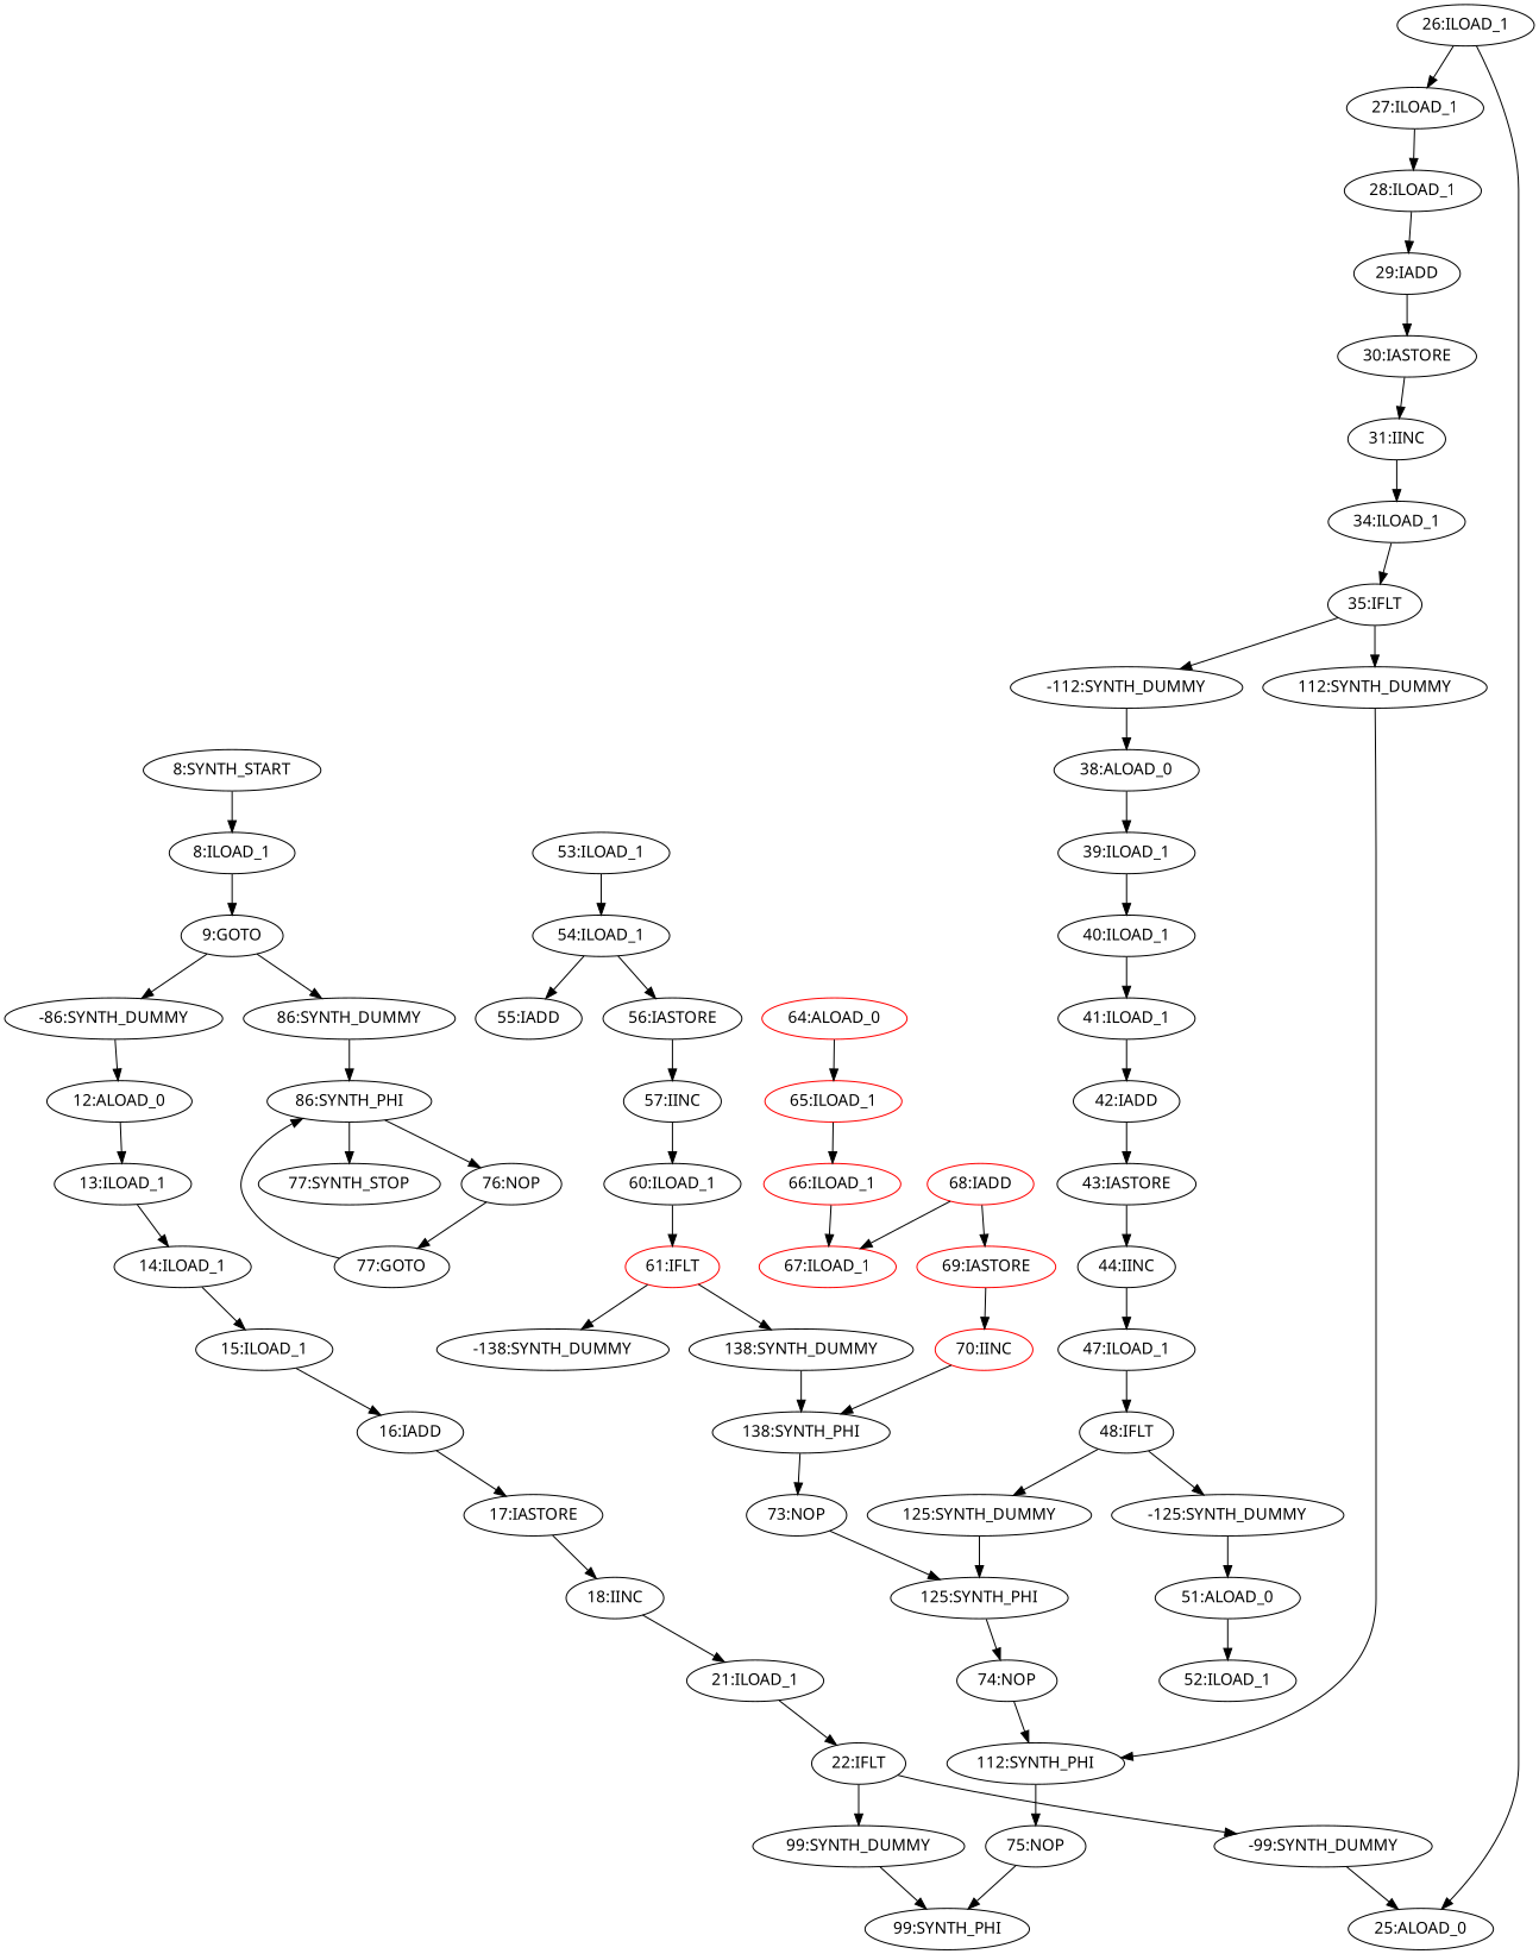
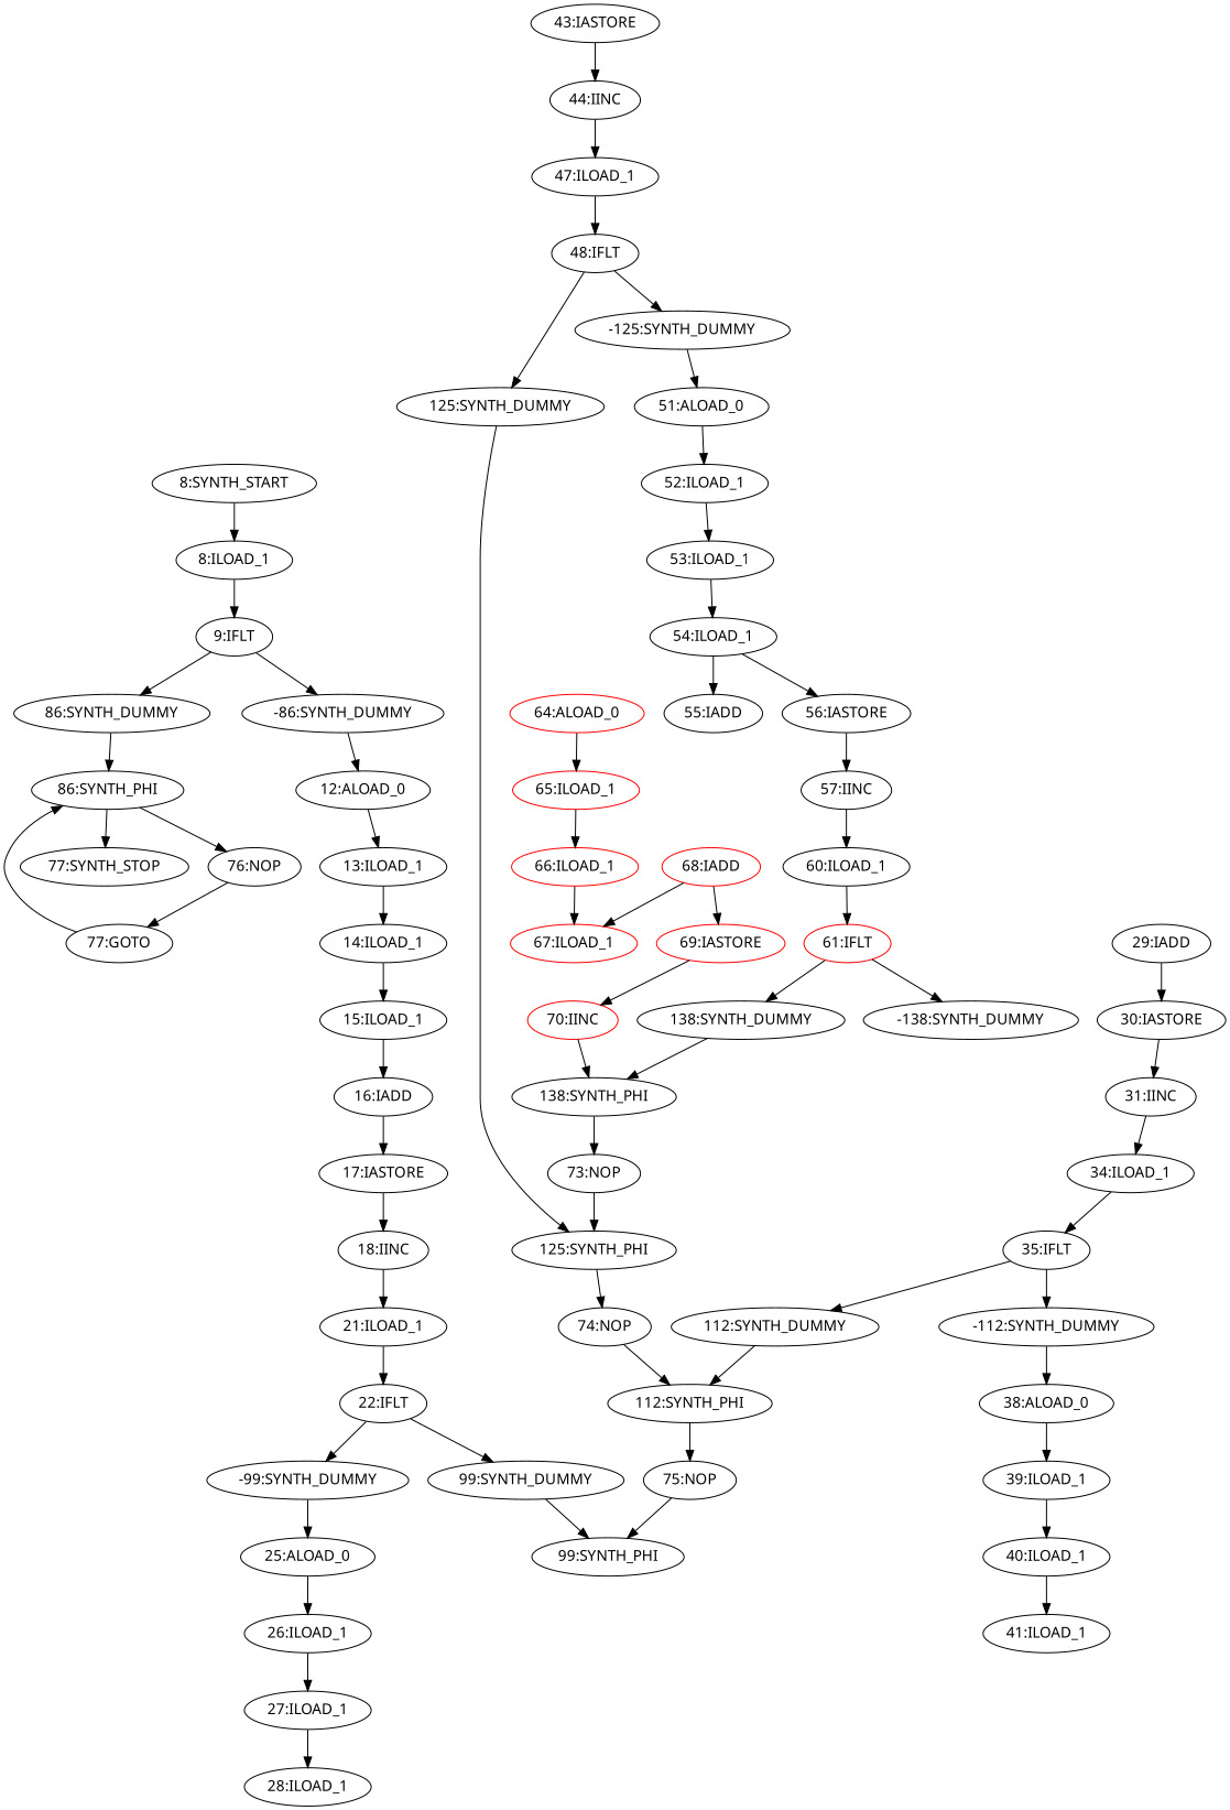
  digraph {
    fontname="Noto Sans"
    node [fontname="Noto Sans"]
    edge [fontname="Noto Sans"]
    "8:SYNTH_START"
    "8:ILOAD_1"
-   "9:IFLT" [label="9:GOTO"]
+   "9:IFLT"
    "86:SYNTH_DUMMY"
    "-86:SYNTH_DUMMY"
    "86:SYNTH_PHI"
    "12:ALOAD_0"
    "77:SYNTH_STOP"
    "76:NOP"
    "13:ILOAD_1"
    "14:ILOAD_1"
    "15:ILOAD_1"
    "16:IADD"
    "17:IASTORE"
    "18:IINC"
    "21:ILOAD_1"
    "22:IFLT"
    "99:SYNTH_DUMMY"
    "-99:SYNTH_DUMMY"
    "99:SYNTH_PHI"
    "25:ALOAD_0"
    "26:ILOAD_1"
    "77:GOTO"
    "27:ILOAD_1"
    "28:ILOAD_1"
    "29:IADD"
    "30:IASTORE"
    "31:IINC"
    "34:ILOAD_1"
    "35:IFLT"
    "112:SYNTH_DUMMY"
    "-112:SYNTH_DUMMY"
    "112:SYNTH_PHI"
    "38:ALOAD_0"
    "75:NOP"
    "39:ILOAD_1"
    "40:ILOAD_1"
    "41:ILOAD_1"
-   "42:IADD"
    "43:IASTORE"
    "44:IINC"
    "47:ILOAD_1"
    "48:IFLT"
    "125:SYNTH_DUMMY"
    "-125:SYNTH_DUMMY"
    "125:SYNTH_PHI"
    "51:ALOAD_0"
    "74:NOP"
    "52:ILOAD_1"
    "53:ILOAD_1"
    "54:ILOAD_1"
    "55:IADD"
    "56:IASTORE"
    "57:IINC"
    "60:ILOAD_1" [color=black]
    "61:IFLT" [color=red]
    "138:SYNTH_DUMMY"
    "-138:SYNTH_DUMMY"
    "138:SYNTH_PHI"
    "73:NOP"
    "64:ALOAD_0" [color=red]
    "65:ILOAD_1" [color=red]
    "66:ILOAD_1" [color=red]
    "67:ILOAD_1" [color=red]
    "68:IADD" [color=red]
    "69:IASTORE" [color=red]
    "70:IINC" [color=red]
    "8:SYNTH_START" -> "8:ILOAD_1"
    "8:ILOAD_1" -> "9:IFLT"
    "9:IFLT" -> "86:SYNTH_DUMMY"
    "9:IFLT" -> "-86:SYNTH_DUMMY"
    "86:SYNTH_DUMMY" -> "86:SYNTH_PHI"
    "-86:SYNTH_DUMMY" -> "12:ALOAD_0"
    "86:SYNTH_PHI" -> "77:SYNTH_STOP"
    "86:SYNTH_PHI" -> "76:NOP"
    "12:ALOAD_0" -> "13:ILOAD_1"
    "76:NOP" -> "77:GOTO"
    "13:ILOAD_1" -> "14:ILOAD_1"
    "14:ILOAD_1" -> "15:ILOAD_1"
    "15:ILOAD_1" -> "16:IADD"
    "16:IADD" -> "17:IASTORE"
    "17:IASTORE" -> "18:IINC"
    "18:IINC" -> "21:ILOAD_1"
    "21:ILOAD_1" -> "22:IFLT"
    "22:IFLT" -> "99:SYNTH_DUMMY"
    "22:IFLT" -> "-99:SYNTH_DUMMY"
    "99:SYNTH_DUMMY" -> "99:SYNTH_PHI"
    "-99:SYNTH_DUMMY" -> "25:ALOAD_0"
-   "26:ILOAD_1" -> "25:ALOAD_0"
+   "25:ALOAD_0" -> "26:ILOAD_1"
    "26:ILOAD_1" -> "27:ILOAD_1"
    "77:GOTO" -> "86:SYNTH_PHI"
    "27:ILOAD_1" -> "28:ILOAD_1"
-   "28:ILOAD_1" -> "29:IADD"
    "29:IADD" -> "30:IASTORE"
    "30:IASTORE" -> "31:IINC"
    "31:IINC" -> "34:ILOAD_1"
    "34:ILOAD_1" -> "35:IFLT"
    "35:IFLT" -> "112:SYNTH_DUMMY"
    "35:IFLT" -> "-112:SYNTH_DUMMY"
    "112:SYNTH_DUMMY" -> "112:SYNTH_PHI"
    "-112:SYNTH_DUMMY" -> "38:ALOAD_0"
    "112:SYNTH_PHI" -> "75:NOP"
    "38:ALOAD_0" -> "39:ILOAD_1"
    "75:NOP" -> "99:SYNTH_PHI"
    "39:ILOAD_1" -> "40:ILOAD_1"
    "40:ILOAD_1" -> "41:ILOAD_1"
-   "41:ILOAD_1" -> "42:IADD"
-   "42:IADD" -> "43:IASTORE"
    "43:IASTORE" -> "44:IINC"
    "44:IINC" -> "47:ILOAD_1"
    "47:ILOAD_1" -> "48:IFLT"
    "48:IFLT" -> "125:SYNTH_DUMMY"
    "48:IFLT" -> "-125:SYNTH_DUMMY"
    "125:SYNTH_DUMMY" -> "125:SYNTH_PHI"
    "-125:SYNTH_DUMMY" -> "51:ALOAD_0"
    "125:SYNTH_PHI" -> "74:NOP"
    "51:ALOAD_0" -> "52:ILOAD_1"
    "74:NOP" -> "112:SYNTH_PHI"
+   "52:ILOAD_1" -> "53:ILOAD_1"
    "53:ILOAD_1" -> "54:ILOAD_1"
    "54:ILOAD_1" -> "55:IADD"
    "54:ILOAD_1" -> "56:IASTORE"
    "56:IASTORE" -> "57:IINC"
    "57:IINC" -> "60:ILOAD_1"
    "60:ILOAD_1" -> "61:IFLT"
    "61:IFLT" -> "138:SYNTH_DUMMY"
    "61:IFLT" -> "-138:SYNTH_DUMMY"
    "138:SYNTH_DUMMY" -> "138:SYNTH_PHI"
    "138:SYNTH_PHI" -> "73:NOP"
    "73:NOP" -> "125:SYNTH_PHI"
    "64:ALOAD_0" -> "65:ILOAD_1"
    "65:ILOAD_1" -> "66:ILOAD_1"
    "66:ILOAD_1" -> "67:ILOAD_1"
    "68:IADD" -> "67:ILOAD_1"
    "68:IADD" -> "69:IASTORE"
    "69:IASTORE" -> "70:IINC"
    "70:IINC" -> "138:SYNTH_PHI"
  }
